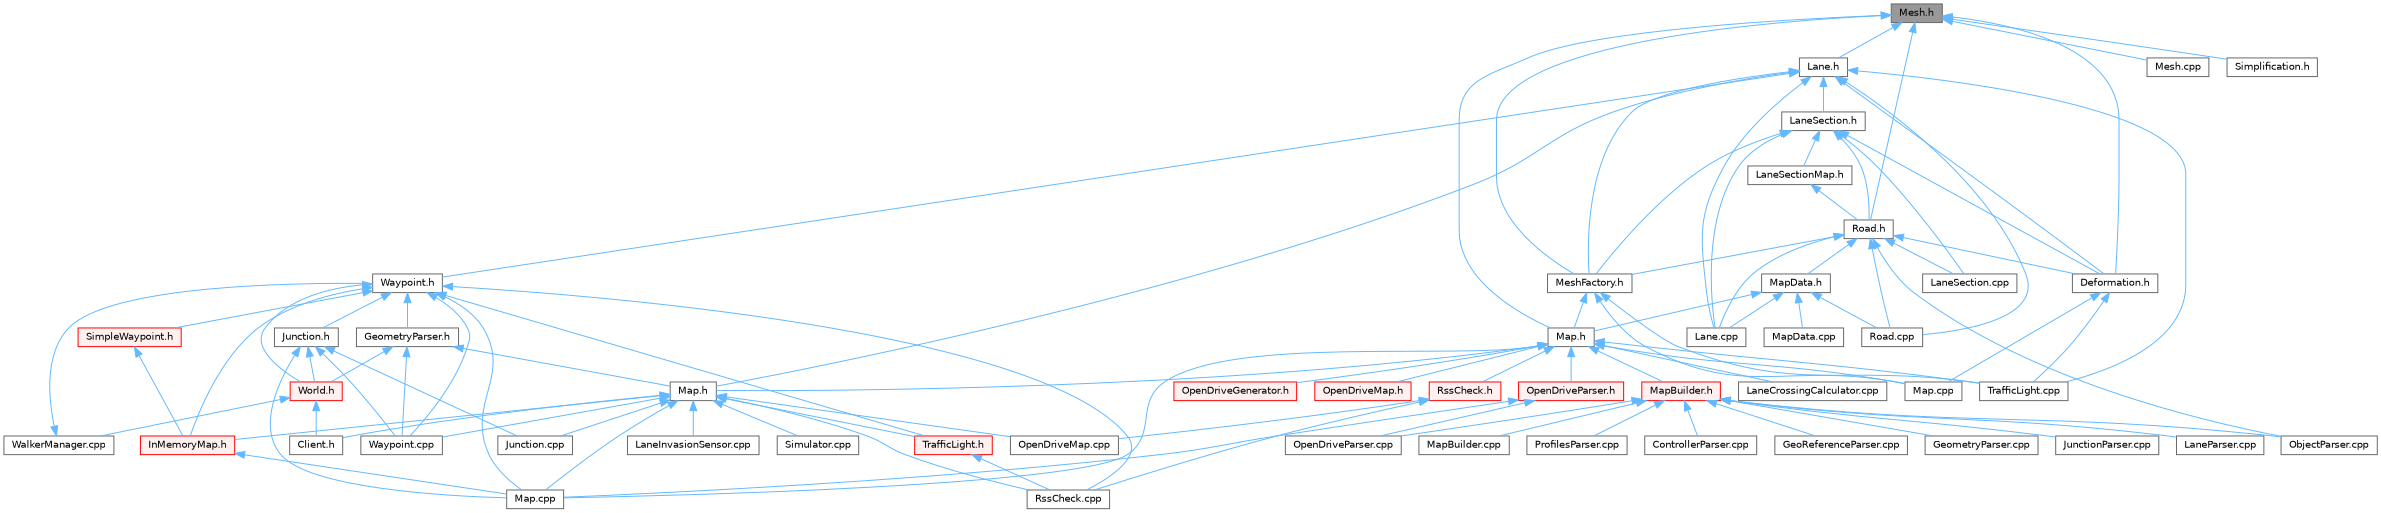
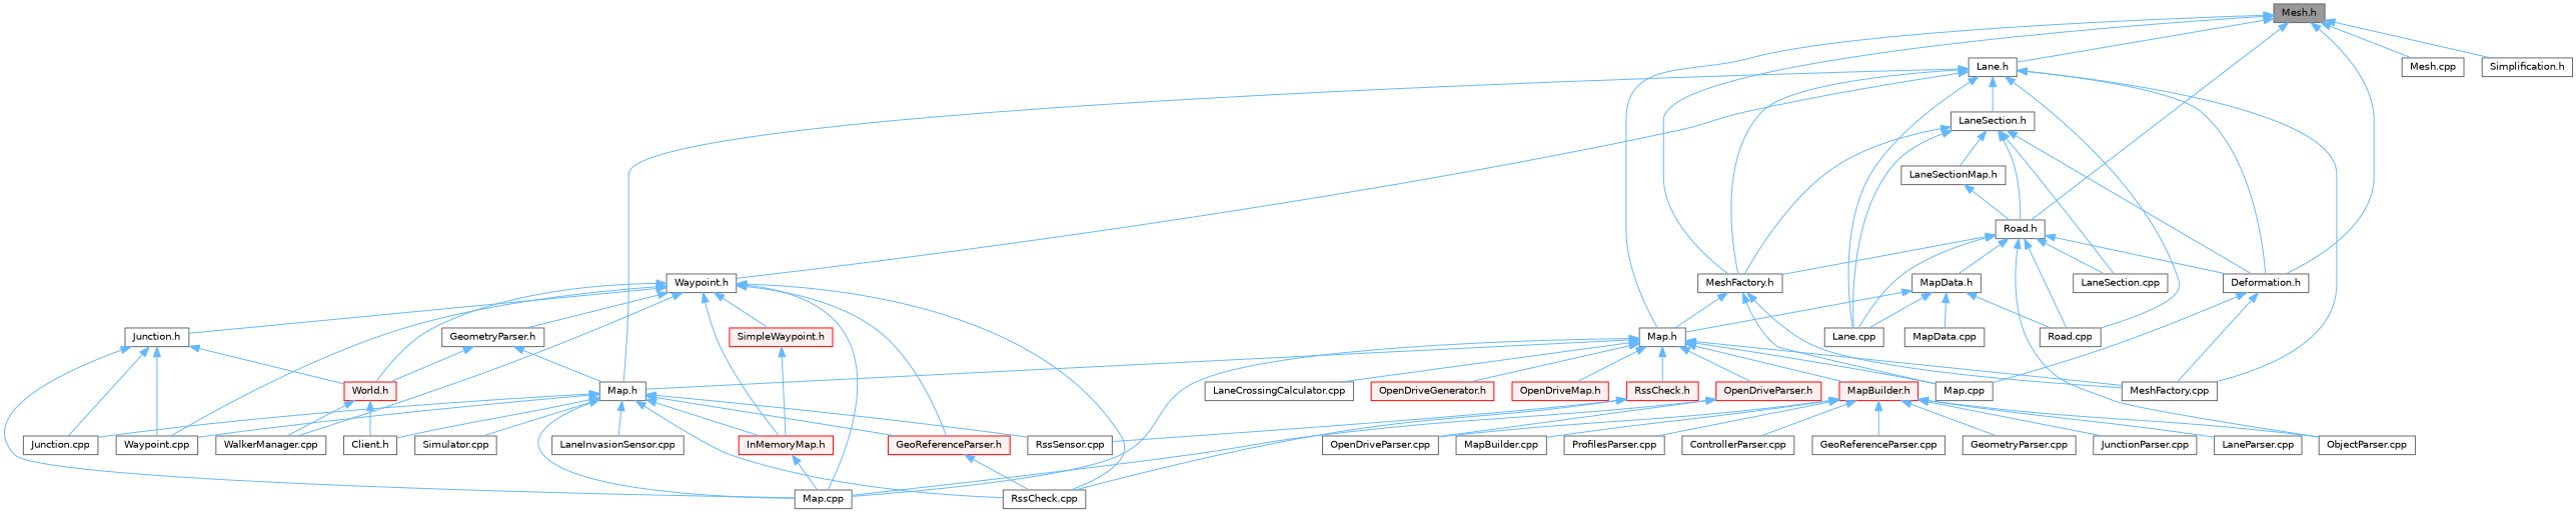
  digraph {
    node [color=grey40 fillcolor=white fontname=Helvetica fontsize=10 shape=box style=filled]
    edge [color=steelblue1 dir=back fontname=Helvetica fontsize=10 labelfontname=Helvetica labelfontsize=10 style=solid]
    n1 [color=gray40 fillcolor=grey60 fontcolor=black height=0.2 label="Mesh.h" width=0.4]
    n2 [height=0.2 label="Deformation.h" width=0.4]
    n3 [height=0.2 label="Lane.h" width=0.4]
    n4 [height=0.2 label="Road.h" width=0.4]
    n5 [height=0.2 label="Map.h" width=0.4]
    n6 [height=0.2 label="MeshFactory.h" width=0.4]
    n7 [height=0.2 label="Mesh.cpp" width=0.4]
    n8 [height=0.2 label="Simplification.h" width=0.4]
    n9 [height=0.2 label="Map.cpp" width=0.4]
-   n10 [height=0.2 label="TrafficLight.cpp" width=0.4]
+   n10 [height=0.2 label="MeshFactory.cpp" width=0.4]
    n11 [height=0.2 label="Lane.cpp" width=0.4]
    n12 [height=0.2 label="LaneSection.h" width=0.4]
    n13 [height=0.2 label="Map.h" width=0.4]
    n14 [height=0.2 label="Road.cpp" width=0.4]
    n15 [height=0.2 label="Waypoint.h" width=0.4]
    n16 [height=0.2 label="LaneSection.cpp" width=0.4]
    n17 [height=0.2 label="MapData.h" width=0.4]
    n18 [height=0.2 label="ObjectParser.cpp" width=0.4]
    n19 [height=0.2 label="LaneCrossingCalculator.cpp" width=0.4]
    n20 [height=0.2 label="Map.cpp" width=0.4]
    n21 [color=red fillcolor="#FFF0F0" height=0.2 label="MapBuilder.h" width=0.4]
    n22 [color=red fillcolor="#FFF0F0" height=0.2 label="OpenDriveGenerator.h" width=0.4]
    n23 [color=red fillcolor="#FFF0F0" height=0.2 label="OpenDriveMap.h" width=0.4]
    n24 [color=red fillcolor="#FFF0F0" height=0.2 label="OpenDriveParser.h" width=0.4]
    n25 [color=red fillcolor="#FFF0F0" height=0.2 label="RssCheck.h" width=0.4]
    n26 [height=0.2 label="LaneSectionMap.h" width=0.4]
    n27 [height=0.2 label="Client.h" width=0.4]
    n28 [color=red fillcolor="#FFF0F0" height=0.2 label="InMemoryMap.h" width=0.4]
    n29 [height=0.2 label="Junction.cpp" width=0.4]
    n30 [height=0.2 label="LaneInvasionSensor.cpp" width=0.4]
    n31 [height=0.2 label="RssCheck.cpp" width=0.4]
-   n32 [height=0.2 label="OpenDriveMap.cpp" width=0.4]
+   n32 [height=0.2 label="RssSensor.cpp" width=0.4]
    n33 [height=0.2 label="Simulator.cpp" width=0.4]
-   n34 [color=red fillcolor="#FFF0F0" height=0.2 label="TrafficLight.h" width=0.4]
+   n34 [color=red fillcolor="#FFF0F0" height=0.2 label="GeoReferenceParser.h" width=0.4]
    n35 [height=0.2 label="Waypoint.cpp" width=0.4]
    n36 [height=0.2 label="MapData.cpp" width=0.4]
    n37 [height=0.2 label="Junction.h" width=0.4]
    n38 [color=red fillcolor="#FFF0F0" height=0.2 label="World.h" width=0.4]
    n39 [height=0.2 label="WalkerManager.cpp" width=0.4]
    n40 [height=0.2 label="GeometryParser.h" width=0.4]
    n41 [color=red fillcolor="#FFF0F0" height=0.2 label="SimpleWaypoint.h" width=0.4]
    n42 [height=0.2 label="ControllerParser.cpp" width=0.4]
    n43 [height=0.2 label="GeoReferenceParser.cpp" width=0.4]
    n44 [height=0.2 label="GeometryParser.cpp" width=0.4]
    n45 [height=0.2 label="JunctionParser.cpp" width=0.4]
    n46 [height=0.2 label="LaneParser.cpp" width=0.4]
    n47 [height=0.2 label="MapBuilder.cpp" width=0.4]
    n48 [height=0.2 label="OpenDriveParser.cpp" width=0.4]
    n49 [height=0.2 label="ProfilesParser.cpp" width=0.4]
    n1 -> n2
    n1 -> n3
    n1 -> n4
    n1 -> n5
    n1 -> n6
    n1 -> n7
    n1 -> n8
    n2 -> n9
    n2 -> n10
    n3 -> n2
    n3 -> n6
    n3 -> n10
    n3 -> n11
    n3 -> n12
    n3 -> n13
    n3 -> n14
    n3 -> n15
    n4 -> n2
    n4 -> n6
    n4 -> n11
    n4 -> n14
    n4 -> n16
    n4 -> n17
    n4 -> n18
    n5 -> n9
    n5 -> n10
    n5 -> n13
    n5 -> n19
    n5 -> n20
    n5 -> n21
    n5 -> n22
    n5 -> n23
    n5 -> n24
    n5 -> n25
    n6 -> n5
    n6 -> n9
    n6 -> n10
    n12 -> n2
    n12 -> n4
    n12 -> n6
    n12 -> n11
    n12 -> n16
    n12 -> n26
    n13 -> n20
    n13 -> n27
    n13 -> n28
    n13 -> n29
    n13 -> n30
    n13 -> n31
    n13 -> n32
    n13 -> n33
    n13 -> n34
    n13 -> n35
    n15 -> n20
    n15 -> n28
    n15 -> n31
    n15 -> n34
    n15 -> n35
    n15 -> n37
    n15 -> n38
-   n39 -> n15
+   n15 -> n39
    n15 -> n40
    n15 -> n41
    n17 -> n5
    n17 -> n11
    n17 -> n14
    n17 -> n36
    n21 -> n18
    n21 -> n42
    n21 -> n43
    n21 -> n44
    n21 -> n45
    n21 -> n46
    n21 -> n47
    n21 -> n48
    n21 -> n49
    n24 -> n20
    n24 -> n48
    n25 -> n31
    n25 -> n32
    n26 -> n4
    n28 -> n20
    n34 -> n31
    n37 -> n20
    n37 -> n29
    n37 -> n35
    n37 -> n38
    n38 -> n27
    n38 -> n39
    n40 -> n13
-   n40 -> n35
    n40 -> n38
    n41 -> n28
  }
